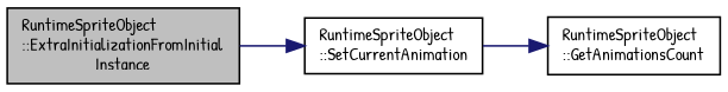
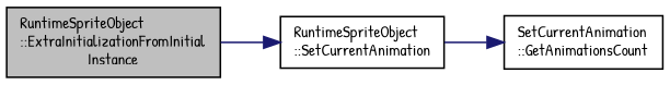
  digraph {
    rankdir=LR
    fontname="Patrick Hand"
    node [color=black fillcolor=white fontname="Patrick Hand" fontsize=10 shape=record style=filled]
    edge [color=midnightblue fontname="Patrick Hand" fontsize=10 labelfontname=Helvetica labelfontsize=10 style=solid]
    n1 [fillcolor=grey75 fontcolor=black height=0.2 label="RuntimeSpriteObject\l::ExtraInitializationFromInitial\lInstance" width=0.4]
    n2 [height=0.2 label="RuntimeSpriteObject\l::SetCurrentAnimation" width=0.4]
-   n3 [height=0.2 label="RuntimeSpriteObject\l::GetAnimationsCount" width=0.4]
+   n3 [height=0.2 label="SetCurrentAnimation\l::GetAnimationsCount" width=0.4]
    n1 -> n2
    n2 -> n3
  }
